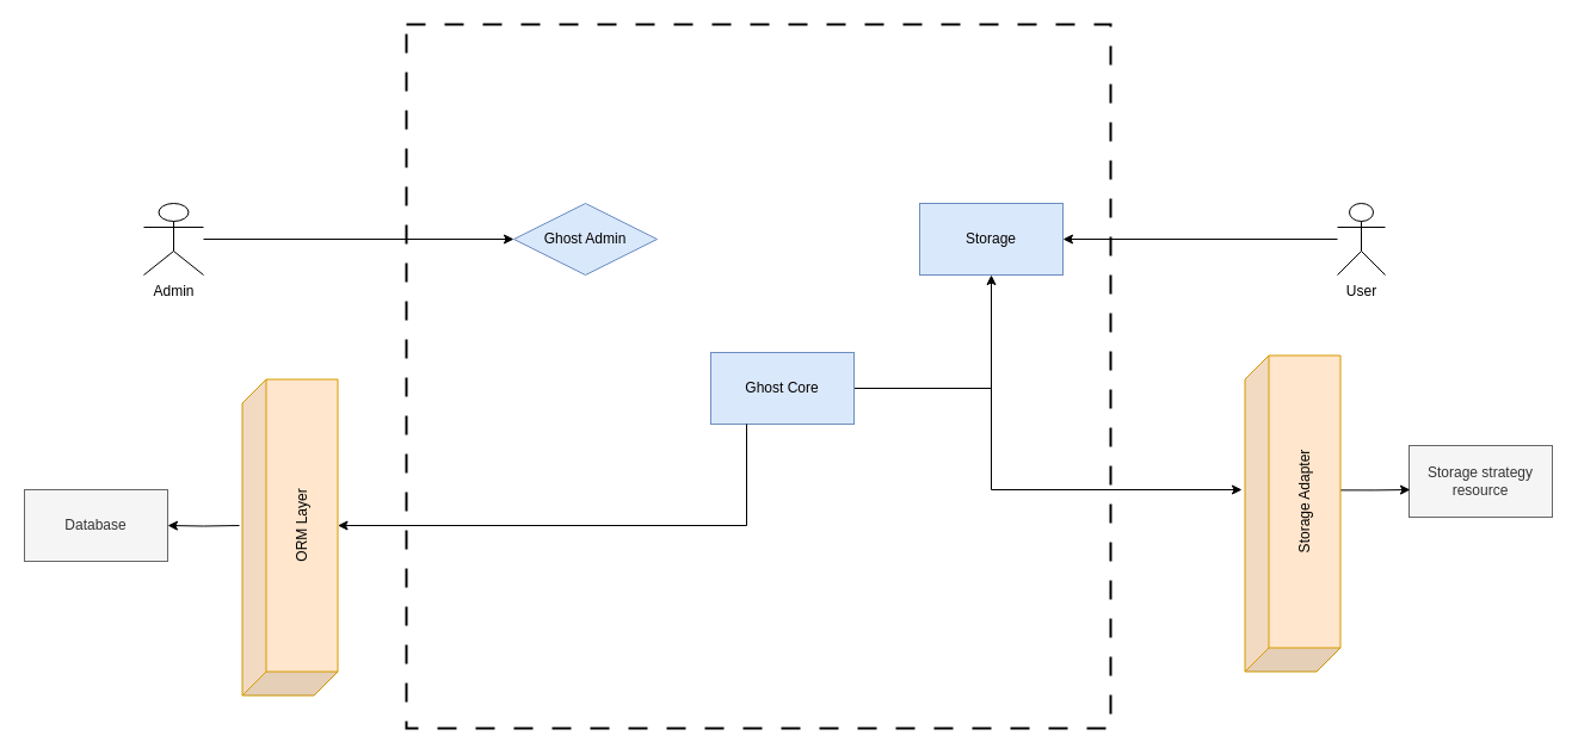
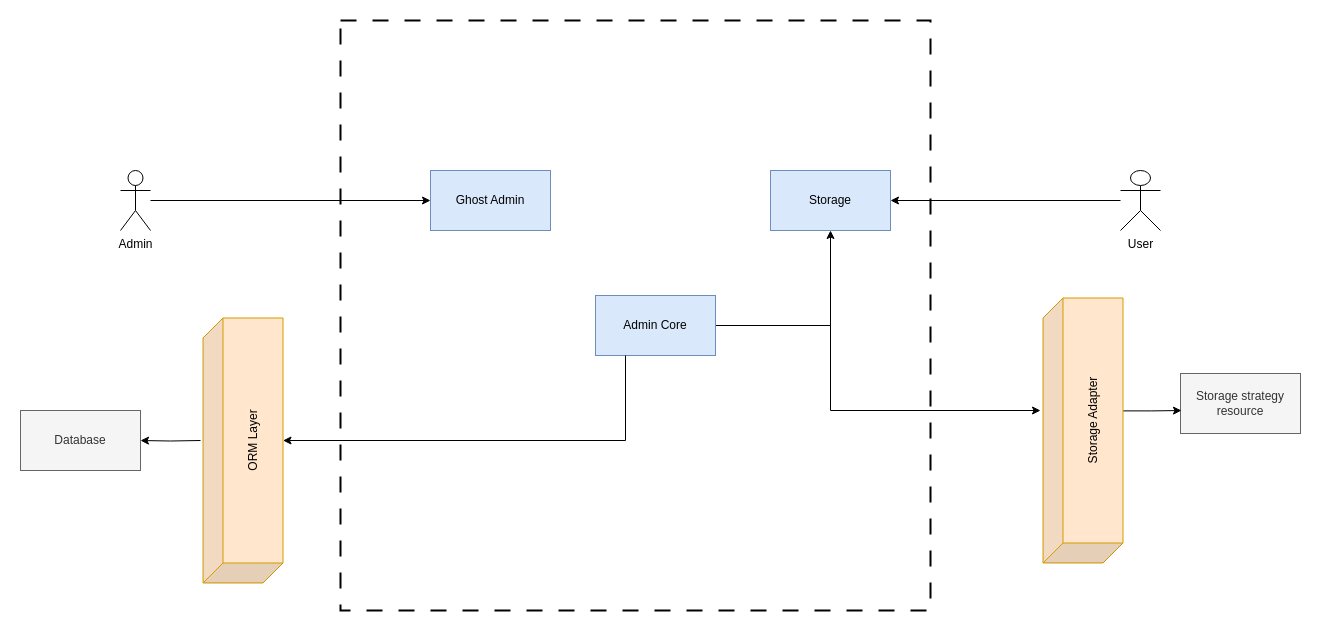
  <mxCell id="0" />
  <mxCell id="1" parent="0" />
  <mxCell id="2" value="" style="whiteSpace=wrap;html=1;aspect=fixed;fillColor=none;dashed=1;dashPattern=8 8;strokeWidth=2;" vertex="1" parent="1"><mxGeometry x="340" y="20" width="590" height="590" as="geometry" /></mxCell>
  <mxCell id="3" style="edgeStyle=orthogonalEdgeStyle;rounded=0;orthogonalLoop=1;jettySize=auto;html=1;" edge="1" parent="1" source="5" target="7"><mxGeometry relative="1" as="geometry" /></mxCell>
  <mxCell id="4" style="edgeStyle=orthogonalEdgeStyle;rounded=0;orthogonalLoop=1;jettySize=auto;html=1;entryX=0;entryY=0.5;entryDx=0;entryDy=0;" edge="1" parent="1" source="5"><mxGeometry relative="1" as="geometry"><mxPoint x="1040" y="410" as="targetPoint" /><Array as="points"><mxPoint x="830" y="325" /><mxPoint x="830" y="410" /></Array></mxGeometry></mxCell>
- <mxCell id="5" value="Ghost Core&lt;br&gt;" style="rounded=0;whiteSpace=wrap;html=1;fillColor=#dae8fc;strokeColor=#6c8ebf;" vertex="1" parent="1"><mxGeometry x="595" y="295" width="120" height="60" as="geometry" /></mxCell>
- <mxCell id="6" value="Ghost Admin" style="rhombus;whiteSpace=wrap;html=1;fillColor=#dae8fc;strokeColor=#6c8ebf;" vertex="1" parent="1"><mxGeometry x="430" y="170" width="120" height="60" as="geometry" /></mxCell>
+ <mxCell id="5" value="Admin Core&lt;br&gt;" style="rounded=0;whiteSpace=wrap;html=1;fillColor=#dae8fc;strokeColor=#6c8ebf;" vertex="1" parent="1"><mxGeometry x="595" y="295" width="120" height="60" as="geometry" /></mxCell>
+ <mxCell id="6" value="Ghost Admin" style="rounded=0;whiteSpace=wrap;html=1;fillColor=#dae8fc;strokeColor=#6c8ebf;" vertex="1" parent="1"><mxGeometry x="430" y="170" width="120" height="60" as="geometry" /></mxCell>
  <mxCell id="7" value="Storage" style="rounded=0;whiteSpace=wrap;html=1;fillColor=#dae8fc;strokeColor=#6c8ebf;" vertex="1" parent="1"><mxGeometry x="770" y="170" width="120" height="60" as="geometry" /></mxCell>
  <mxCell id="8" style="edgeStyle=orthogonalEdgeStyle;rounded=0;orthogonalLoop=1;jettySize=auto;html=1;entryX=1;entryY=0.5;entryDx=0;entryDy=0;" edge="1" parent="1" source="9" target="7"><mxGeometry relative="1" as="geometry" /></mxCell>
  <mxCell id="9" value="User" style="shape=umlActor;verticalLabelPosition=bottom;verticalAlign=top;html=1;outlineConnect=0;" vertex="1" parent="1"><mxGeometry x="1120" y="170" width="40" height="60" as="geometry" /></mxCell>
  <mxCell id="10" style="edgeStyle=orthogonalEdgeStyle;rounded=0;orthogonalLoop=1;jettySize=auto;html=1;" edge="1" parent="1" source="11" target="6"><mxGeometry relative="1" as="geometry" /></mxCell>
- <mxCell id="11" value="Admin" style="shape=umlActor;verticalLabelPosition=bottom;verticalAlign=top;html=1;outlineConnect=0;" vertex="1" parent="1"><mxGeometry x="120" y="170" width="50" height="60" as="geometry" /></mxCell>
+ <mxCell id="11" value="Admin" style="shape=umlActor;verticalLabelPosition=bottom;verticalAlign=top;html=1;outlineConnect=0;" vertex="1" parent="1"><mxGeometry x="120" y="170" width="30" height="60" as="geometry" /></mxCell>
  <mxCell id="12" value="Storage strategy resource" style="rounded=0;whiteSpace=wrap;html=1;fillColor=#f5f5f5;fontColor=#333333;strokeColor=#666666;" vertex="1" parent="1"><mxGeometry x="1180" y="373" width="120" height="60" as="geometry" /></mxCell>
  <mxCell id="13" style="edgeStyle=orthogonalEdgeStyle;rounded=0;orthogonalLoop=1;jettySize=auto;html=1;entryX=0.008;entryY=0.617;entryDx=0;entryDy=0;entryPerimeter=0;exitX=0.574;exitY=0.992;exitDx=0;exitDy=0;exitPerimeter=0;" edge="1" parent="1" source="14" target="12"><mxGeometry relative="1" as="geometry"><Array as="points" /></mxGeometry></mxCell>
  <mxCell id="14" value="Storage Adapter" style="shape=cube;whiteSpace=wrap;html=1;boundedLbl=1;backgroundOutline=1;darkOpacity=0.05;darkOpacity2=0.1;rotation=-90;fillColor=#ffe6cc;strokeColor=#d79b00;" vertex="1" parent="1"><mxGeometry x="950" y="390" width="265" height="80" as="geometry" /></mxCell>
  <mxCell id="15" style="edgeStyle=orthogonalEdgeStyle;rounded=0;orthogonalLoop=1;jettySize=auto;html=1;entryX=1;entryY=0.5;entryDx=0;entryDy=0;" edge="1" parent="1" target="18"><mxGeometry relative="1" as="geometry"><mxPoint x="200" y="440" as="sourcePoint" /></mxGeometry></mxCell>
  <mxCell id="16" value="ORM Layer" style="shape=cube;whiteSpace=wrap;html=1;boundedLbl=1;backgroundOutline=1;darkOpacity=0.05;darkOpacity2=0.1;rotation=-90;fillColor=#ffe6cc;strokeColor=#d79b00;" vertex="1" parent="1"><mxGeometry x="110" y="410" width="265" height="80" as="geometry" /></mxCell>
  <mxCell id="17" value="" style="endArrow=classic;html=1;rounded=0;exitX=0.25;exitY=1;exitDx=0;exitDy=0;entryX=0;entryY=0;entryDx=142.5;entryDy=80;entryPerimeter=0;edgeStyle=orthogonalEdgeStyle;" edge="1" parent="1" source="5" target="16"><mxGeometry width="50" height="50" relative="1" as="geometry"><mxPoint x="530" y="320" as="sourcePoint" /><mxPoint x="580" y="270" as="targetPoint" /></mxGeometry></mxCell>
  <mxCell id="18" value="Database" style="rounded=0;whiteSpace=wrap;html=1;fillColor=#f5f5f5;fontColor=#333333;strokeColor=#666666;" vertex="1" parent="1"><mxGeometry x="20" y="410" width="120" height="60" as="geometry" /></mxCell>
